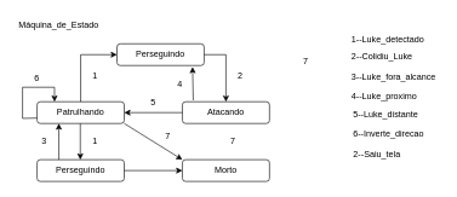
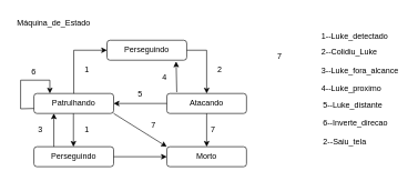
  <mxCell id="0" />
  <mxCell id="1" parent="0" />
  <mxCell id="2" value="Máquina_de_Estado" style="text;html=1;align=center;verticalAlign=middle;whiteSpace=wrap;rounded=0;" parent="1" vertex="1"><mxGeometry x="50" y="20" width="60" height="30" as="geometry" /></mxCell>
  <mxCell id="3" value="" style="rounded=1;whiteSpace=wrap;html=1;" parent="1" vertex="1"><mxGeometry x="160" y="60" width="120" height="30" as="geometry" /></mxCell>
  <mxCell id="4" value="Perseguindo" style="text;html=1;align=center;verticalAlign=middle;whiteSpace=wrap;rounded=0;" parent="1" vertex="1"><mxGeometry x="190" y="60" width="60" height="30" as="geometry" /></mxCell>
  <mxCell id="5" value="" style="rounded=1;whiteSpace=wrap;html=1;" parent="1" vertex="1"><mxGeometry x="50" y="220" width="120" height="30" as="geometry" /></mxCell>
  <mxCell id="6" value="" style="rounded=1;whiteSpace=wrap;html=1;" parent="1" vertex="1"><mxGeometry x="50" y="140" width="120" height="30" as="geometry" /></mxCell>
  <mxCell id="7" value="" style="rounded=1;whiteSpace=wrap;html=1;" parent="1" vertex="1"><mxGeometry x="250" y="140" width="120" height="30" as="geometry" /></mxCell>
  <mxCell id="8" value="" style="rounded=1;whiteSpace=wrap;html=1;" parent="1" vertex="1"><mxGeometry x="250" y="220" width="120" height="30" as="geometry" /></mxCell>
  <mxCell id="9" value="Perseguindo" style="text;html=1;align=center;verticalAlign=middle;whiteSpace=wrap;rounded=0;" parent="1" vertex="1"><mxGeometry x="80" y="220" width="60" height="30" as="geometry" /></mxCell>
  <mxCell id="10" value="Morto" style="text;html=1;align=center;verticalAlign=middle;whiteSpace=wrap;rounded=0;" parent="1" vertex="1"><mxGeometry x="280" y="220" width="60" height="30" as="geometry" /></mxCell>
  <mxCell id="11" value="Patrulhando" style="text;html=1;align=center;verticalAlign=middle;whiteSpace=wrap;rounded=0;" parent="1" vertex="1"><mxGeometry x="80" y="140" width="60" height="30" as="geometry" /></mxCell>
  <mxCell id="12" value="Atacando" style="text;html=1;align=center;verticalAlign=middle;whiteSpace=wrap;rounded=0;" parent="1" vertex="1"><mxGeometry x="280" y="140" width="60" height="30" as="geometry" /></mxCell>
  <mxCell id="13" value="" style="endArrow=classic;html=1;rounded=0;exitX=0.5;exitY=0;exitDx=0;exitDy=0;entryX=0;entryY=0.5;entryDx=0;entryDy=0;" parent="1" source="11" target="3" edge="1"><mxGeometry width="50" height="50" relative="1" as="geometry"><mxPoint x="70" y="120" as="sourcePoint" /><mxPoint x="120" y="70" as="targetPoint" /><Array as="points"><mxPoint x="110" y="75" /></Array></mxGeometry></mxCell>
  <mxCell id="14" value="" style="endArrow=classic;html=1;rounded=0;exitX=1;exitY=0.5;exitDx=0;exitDy=0;entryX=0.5;entryY=0;entryDx=0;entryDy=0;" parent="1" source="3" target="12" edge="1"><mxGeometry width="50" height="50" relative="1" as="geometry"><mxPoint x="300" y="90" as="sourcePoint" /><mxPoint x="350" y="40" as="targetPoint" /><Array as="points"><mxPoint x="310" y="75" /></Array></mxGeometry></mxCell>
  <mxCell id="15" value="" style="endArrow=classic;html=1;rounded=0;exitX=1;exitY=0.5;exitDx=0;exitDy=0;entryX=0;entryY=0.5;entryDx=0;entryDy=0;" parent="1" source="5" target="8" edge="1"><mxGeometry width="50" height="50" relative="1" as="geometry"><mxPoint x="180" y="260" as="sourcePoint" /><mxPoint x="230" y="210" as="targetPoint" /></mxGeometry></mxCell>
+ <mxCell id="16" value="" style="endArrow=classic;html=1;rounded=0;exitX=0.5;exitY=1;exitDx=0;exitDy=0;entryX=0.5;entryY=0;entryDx=0;entryDy=0;" parent="1" source="12" target="10" edge="1"><mxGeometry width="50" height="50" relative="1" as="geometry"><mxPoint x="350" y="210" as="sourcePoint" /><mxPoint x="400" y="160" as="targetPoint" /></mxGeometry></mxCell>
  <mxCell id="17" value="" style="endArrow=classic;html=1;rounded=0;exitX=0.5;exitY=1;exitDx=0;exitDy=0;entryX=0.5;entryY=0;entryDx=0;entryDy=0;" parent="1" edge="1"><mxGeometry width="50" height="50" relative="1" as="geometry"><mxPoint x="109.5" y="170" as="sourcePoint" /><mxPoint x="109.5" y="220" as="targetPoint" /></mxGeometry></mxCell>
  <mxCell id="18" value="" style="endArrow=classic;html=1;rounded=0;exitX=1;exitY=1;exitDx=0;exitDy=0;entryX=0;entryY=0;entryDx=0;entryDy=0;" parent="1" source="6" target="8" edge="1"><mxGeometry width="50" height="50" relative="1" as="geometry"><mxPoint x="170" y="200" as="sourcePoint" /><mxPoint x="220" y="150" as="targetPoint" /></mxGeometry></mxCell>
  <mxCell id="19" value="" style="endArrow=classic;html=1;rounded=0;exitX=0.25;exitY=0;exitDx=0;exitDy=0;entryX=0;entryY=1;entryDx=0;entryDy=0;" parent="1" source="5" target="11" edge="1"><mxGeometry width="50" height="50" relative="1" as="geometry"><mxPoint x="30" y="230" as="sourcePoint" /><mxPoint x="80" y="180" as="targetPoint" /></mxGeometry></mxCell>
  <mxCell id="20" value="" style="endArrow=classic;html=1;rounded=0;entryX=0.867;entryY=1.067;entryDx=0;entryDy=0;entryPerimeter=0;exitX=0.125;exitY=-0.067;exitDx=0;exitDy=0;exitPerimeter=0;" parent="1" source="7" target="3" edge="1"><mxGeometry width="50" height="50" relative="1" as="geometry"><mxPoint x="264" y="130" as="sourcePoint" /><mxPoint x="300" y="80" as="targetPoint" /></mxGeometry></mxCell>
  <mxCell id="21" value="" style="endArrow=classic;html=1;rounded=0;exitX=0;exitY=0.5;exitDx=0;exitDy=0;entryX=1;entryY=0.5;entryDx=0;entryDy=0;" parent="1" source="7" target="6" edge="1"><mxGeometry width="50" height="50" relative="1" as="geometry"><mxPoint x="190" y="160" as="sourcePoint" /><mxPoint x="240" y="110" as="targetPoint" /></mxGeometry></mxCell>
  <mxCell id="22" value="" style="endArrow=classic;html=1;rounded=0;entryX=0.2;entryY=0;entryDx=0;entryDy=0;entryPerimeter=0;exitX=0;exitY=0.75;exitDx=0;exitDy=0;" parent="1" source="6" target="6" edge="1"><mxGeometry width="50" height="50" relative="1" as="geometry"><mxPoint x="30" y="180" as="sourcePoint" /><mxPoint x="70" y="110" as="targetPoint" /><Array as="points"><mxPoint x="30" y="163" /><mxPoint x="30" y="120" /><mxPoint x="74" y="120" /></Array></mxGeometry></mxCell>
  <mxCell id="23" value="1--Luke_detectado" style="text;html=1;align=center;verticalAlign=middle;whiteSpace=wrap;rounded=0;" vertex="1" parent="1"><mxGeometry x="476" y="40" width="114" height="30" as="geometry" /></mxCell>
  <mxCell id="24" value="1" style="text;html=1;align=center;verticalAlign=middle;whiteSpace=wrap;rounded=0;" vertex="1" parent="1"><mxGeometry x="100" y="90" width="60" height="30" as="geometry" /></mxCell>
  <mxCell id="25" value="1" style="text;html=1;align=center;verticalAlign=middle;whiteSpace=wrap;rounded=0;" vertex="1" parent="1"><mxGeometry x="100" y="180" width="60" height="30" as="geometry" /></mxCell>
  <mxCell id="26" value="2--Colidiu_Luke" style="text;html=1;align=center;verticalAlign=middle;whiteSpace=wrap;rounded=0;" vertex="1" parent="1"><mxGeometry x="480" y="63" width="90" height="30" as="geometry" /></mxCell>
  <mxCell id="27" value="3--Luke_fora_alcance" style="text;html=1;align=center;verticalAlign=middle;whiteSpace=wrap;rounded=0;" vertex="1" parent="1"><mxGeometry x="476" y="91" width="130" height="30" as="geometry" /></mxCell>
  <mxCell id="28" value="2" style="text;html=1;align=center;verticalAlign=middle;whiteSpace=wrap;rounded=0;" vertex="1" parent="1"><mxGeometry x="300" y="90" width="60" height="30" as="geometry" /></mxCell>
  <mxCell id="29" value="3" style="text;html=1;align=center;verticalAlign=middle;whiteSpace=wrap;rounded=0;" vertex="1" parent="1"><mxGeometry x="30" y="180" width="60" height="30" as="geometry" /></mxCell>
  <mxCell id="30" value="4--Luke_proximo" style="text;html=1;align=center;verticalAlign=middle;whiteSpace=wrap;rounded=0;" vertex="1" parent="1"><mxGeometry x="478" y="117" width="100" height="30" as="geometry" /></mxCell>
  <mxCell id="31" value="4" style="text;html=1;align=center;verticalAlign=middle;whiteSpace=wrap;rounded=0;" vertex="1" parent="1"><mxGeometry x="217" y="101" width="60" height="30" as="geometry" /></mxCell>
  <mxCell id="32" value="5--Luke_distante" style="text;html=1;align=center;verticalAlign=middle;whiteSpace=wrap;rounded=0;" vertex="1" parent="1"><mxGeometry x="480" y="143" width="100" height="30" as="geometry" /></mxCell>
  <mxCell id="33" value="5" style="text;html=1;align=center;verticalAlign=middle;whiteSpace=wrap;rounded=0;" vertex="1" parent="1"><mxGeometry x="180" y="126" width="60" height="30" as="geometry" /></mxCell>
  <mxCell id="34" value="6--Inverte_direcao" style="text;html=1;align=center;verticalAlign=middle;whiteSpace=wrap;rounded=0;" vertex="1" parent="1"><mxGeometry x="479" y="170" width="110" height="30" as="geometry" /></mxCell>
  <mxCell id="35" value="6" style="text;html=1;align=center;verticalAlign=middle;whiteSpace=wrap;rounded=0;" vertex="1" parent="1"><mxGeometry x="20" y="93" width="60" height="30" as="geometry" /></mxCell>
  <mxCell id="36" value="2--Saiu_tela" style="text;html=1;align=center;verticalAlign=middle;whiteSpace=wrap;rounded=0;" vertex="1" parent="1"><mxGeometry x="468" y="198" width="100" height="30" as="geometry" /></mxCell>
  <mxCell id="37" value="7" style="text;html=1;align=center;verticalAlign=middle;whiteSpace=wrap;rounded=0;" vertex="1" parent="1"><mxGeometry x="390" y="70" width="60" height="30" as="geometry" /></mxCell>
  <mxCell id="38" value="7" style="text;html=1;align=center;verticalAlign=middle;whiteSpace=wrap;rounded=0;" vertex="1" parent="1"><mxGeometry x="290" y="180" width="60" height="30" as="geometry" /></mxCell>
  <mxCell id="39" value="7" style="text;html=1;align=center;verticalAlign=middle;whiteSpace=wrap;rounded=0;" vertex="1" parent="1"><mxGeometry x="200" y="173" width="60" height="30" as="geometry" /></mxCell>
